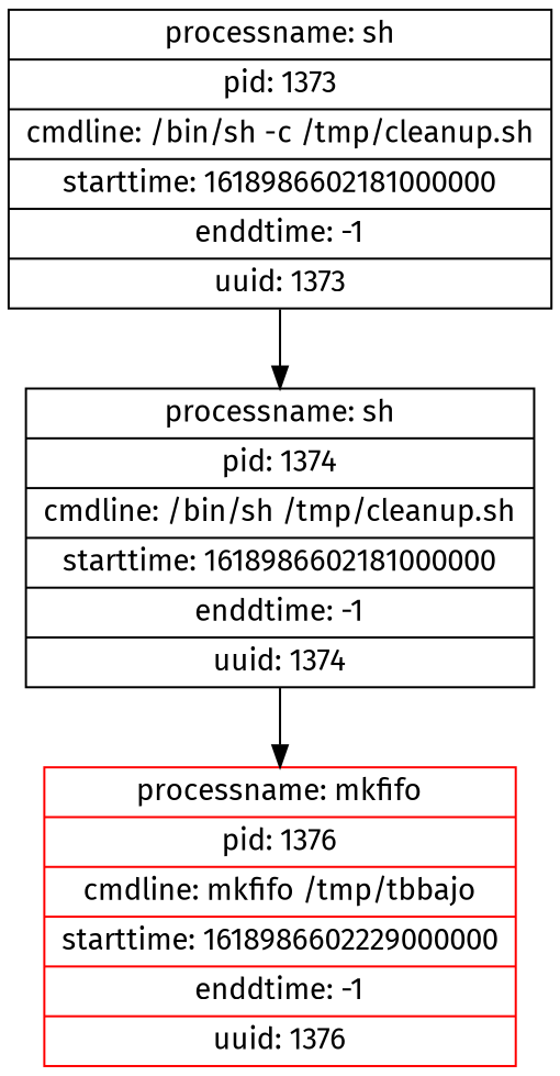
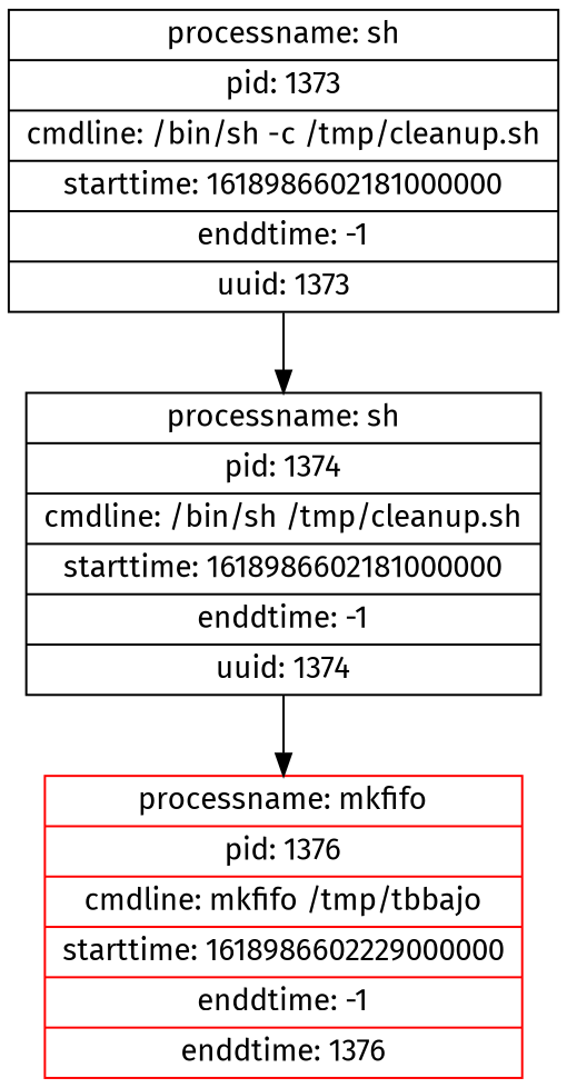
  digraph {
    fontname="Fira Sans"
    node [shape=record fontname="Fira Sans"]
    edge [fontname="Fira Sans"]
-   n1 [color=red label="{<head>processname: mkfifo | pid: 1376 | cmdline: mkfifo /tmp/tbbajo | starttime: 1618986602229000000 | enddtime: -1 | uuid: 1376}"]
+   n1 [color=red label="{<head>processname: mkfifo | pid: 1376 | cmdline: mkfifo /tmp/tbbajo | starttime: 1618986602229000000 | enddtime: -1 | enddtime: 1376}"]
    n2 [label="{<head>processname: sh | pid: 1374 | cmdline: /bin/sh /tmp/cleanup.sh | starttime: 1618986602181000000 | enddtime: -1 | uuid: 1374}"]
    n3 [label="{<head>processname: sh | pid: 1373 | cmdline: /bin/sh -c /tmp/cleanup.sh | starttime: 1618986602181000000 | enddtime: -1 | uuid: 1373}"]
    n2 -> n1
    n3 -> n2
  }
